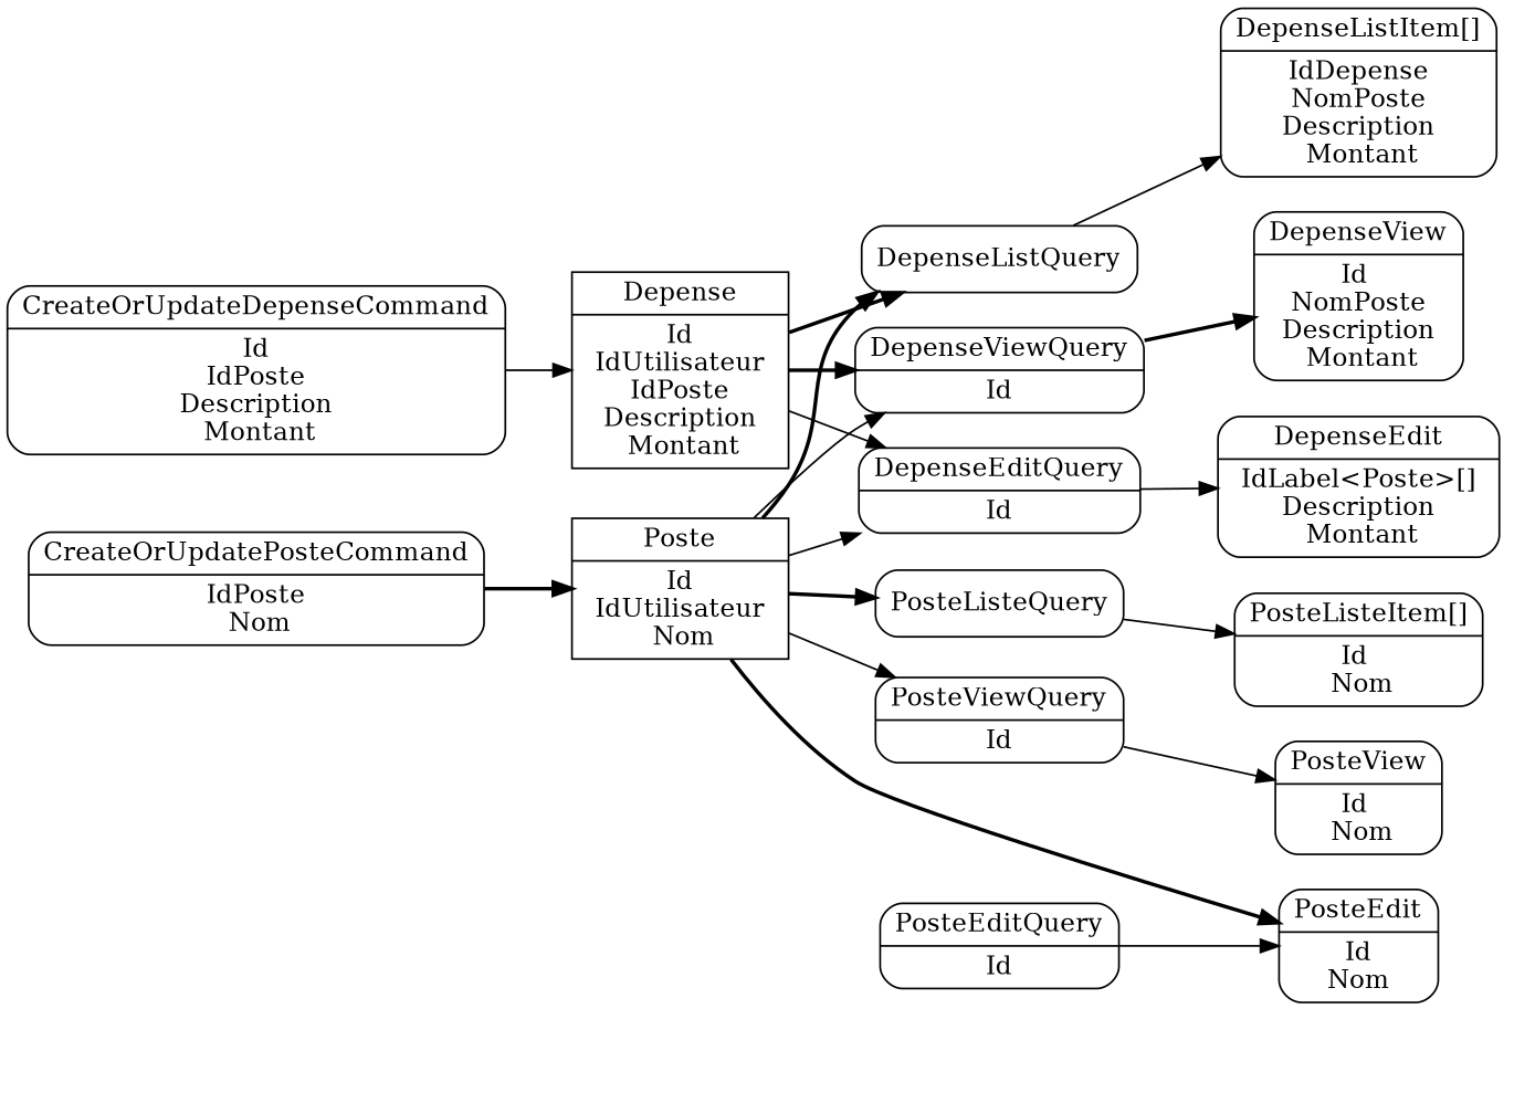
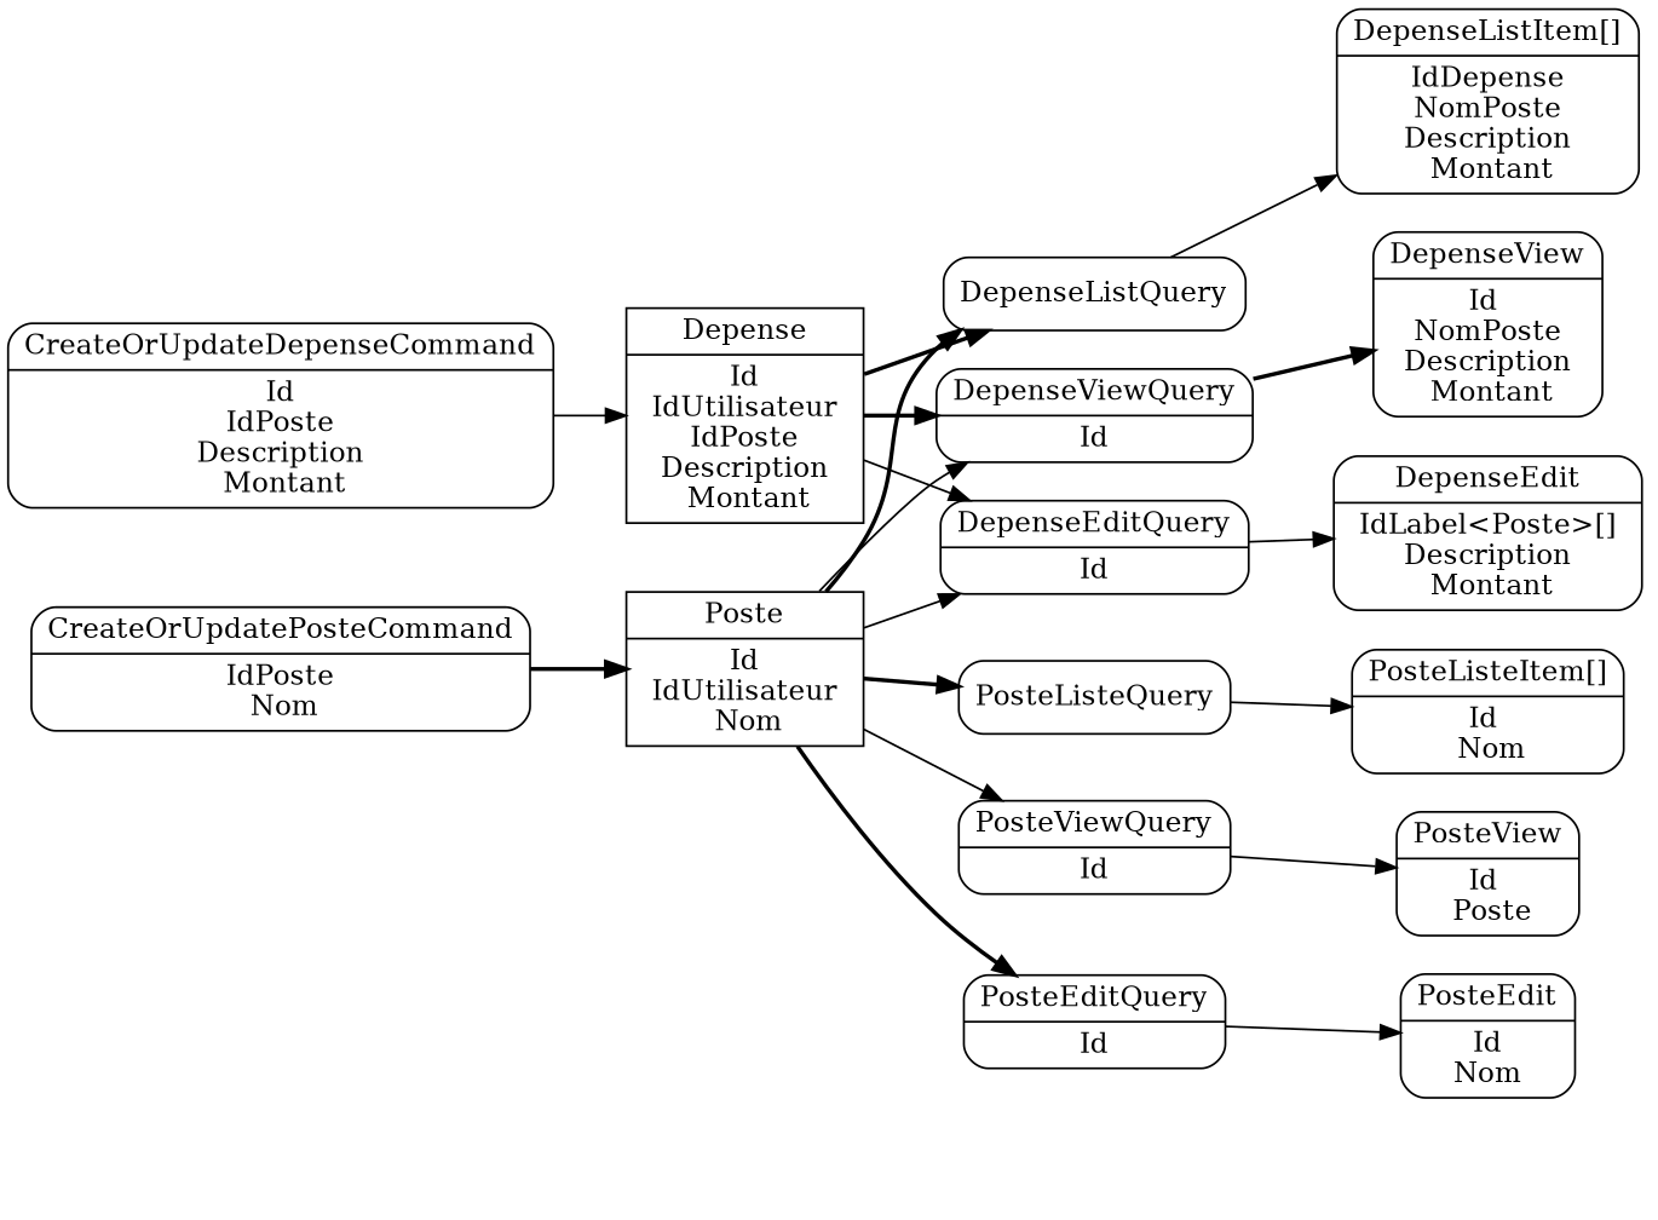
  digraph {
    rankdir=LR
    node [shape=Mrecord]
    edge [style=solid]
    rank_entites [shape=record style=invis]
    rank_requetes [style=invis]
    rank_retourRequete [style=invis]
    rank_commandes [style=invis]
    n5 [label="{{Depense | Id \n IdUtilisateur \n IdPoste \n Description \n Montant}}" shape=record]
    n6 [label="{{Poste | Id \n IdUtilisateur \n Nom}}" shape=record]
    DepenseListQuery
    n8 [label="{{DepenseViewQuery | Id}}"]
    n9 [label="{{DepenseEditQuery | Id}}"]
    PosteListeQuery
    n11 [label="{{PosteViewQuery | Id}}"]
    n12 [label="{{PosteEditQuery | Id}}"]
    n13 [label="{{DepenseListItem[] | IdDepense \n NomPoste \n Description \n Montant}}"]
    n14 [label="{{DepenseView | Id \n NomPoste \n Description \n Montant}}"]
-   n15 [label="{{PosteView | Id \n Nom}}"]
+   n15 [label="{{PosteView | Id \n Poste}}"]
    n16 [label="{{DepenseEdit | IdLabel\<Poste\>[] \n Description \n Montant}}"]
    n17 [label="{{PosteListeItem[] | Id \n Nom}}"]
    n18 [label="{{PosteEdit | Id \n Nom \n}}"]
    n19 [label="{{CreateOrUpdatePosteCommand | IdPoste \n Nom}}"]
    n20 [label="{{CreateOrUpdateDepenseCommand | Id \n IdPoste \n Description \n Montant}}"]
    subgraph sub_1 {
      rank_entites
      rank_requetes
      rank_retourRequete
      rank_commandes
    }
    subgraph sub_2 {
      rank=same
      rank_entites
      n5
      n6
    }
    subgraph sub_3 {
      rank=same
      rank_requetes
      DepenseListQuery
      n8
      n9
      PosteListeQuery
      n11
      n12
    }
    subgraph sub_4 {
      rank=same
      rank_retourRequete
      n13
      n14
      n15
      n16
      n17
      n18
    }
    subgraph sub_5 {
      rank=same
      rank_commandes
      n19
      n20
    }
    rank_entites -> rank_requetes [style=invis]
    rank_requetes -> rank_retourRequete [style=invis]
    rank_commandes -> rank_entites [style=invis]
    n5 -> DepenseListQuery [style=bold]
    n5 -> n8 [style=bold]
    n5 -> n9
    n6 -> DepenseListQuery [style=bold]
    n6 -> n8
    n6 -> n9
    n6 -> PosteListeQuery [style=bold]
    n6 -> n11
-   n6 -> n18 [style=bold]
+   n6 -> n12 [style=bold]
    DepenseListQuery -> n13
    n8 -> n14 [style=bold]
    n9 -> n16
    PosteListeQuery -> n17
    n11 -> n15
    n12 -> n18
    n19 -> n6 [style=bold]
    n20 -> n5
  }
